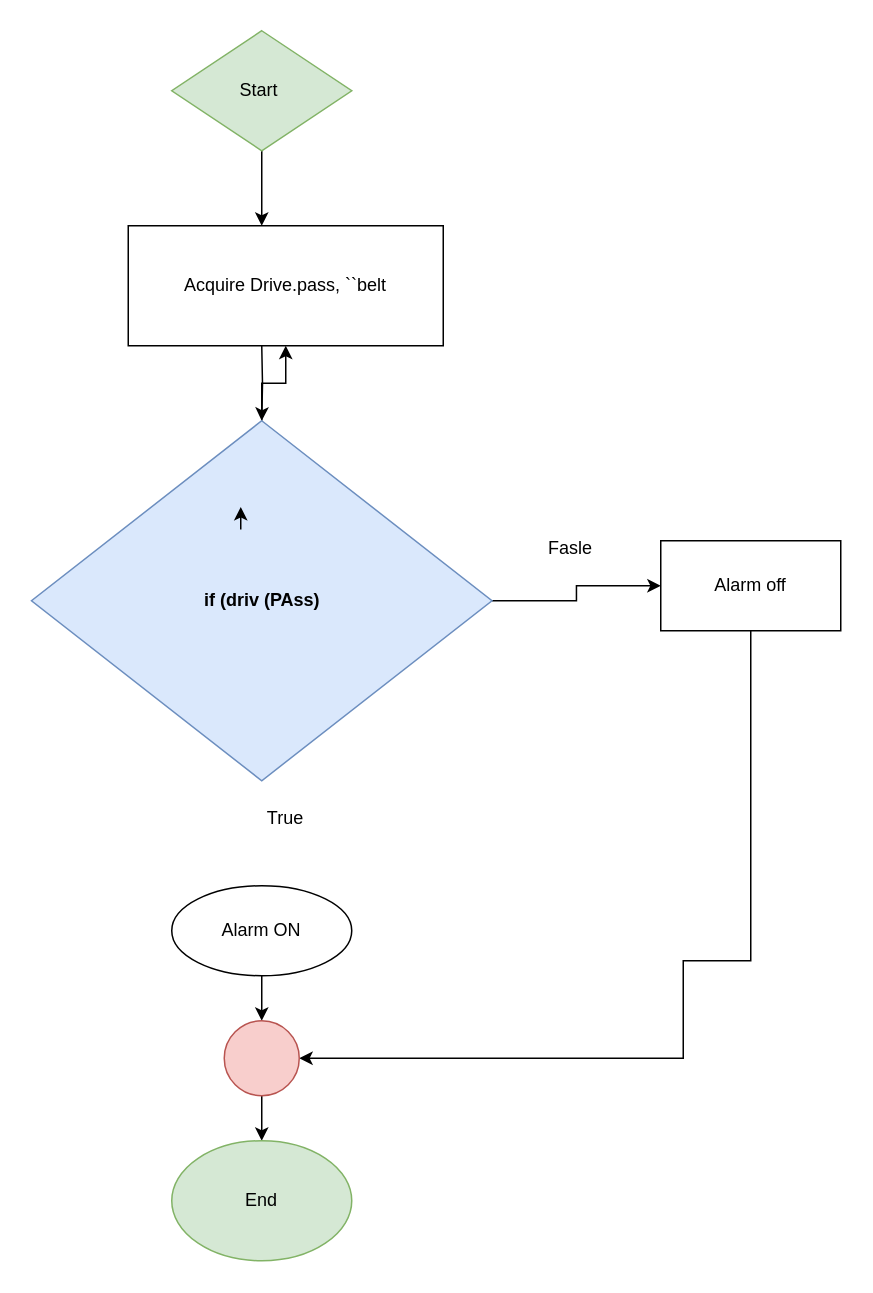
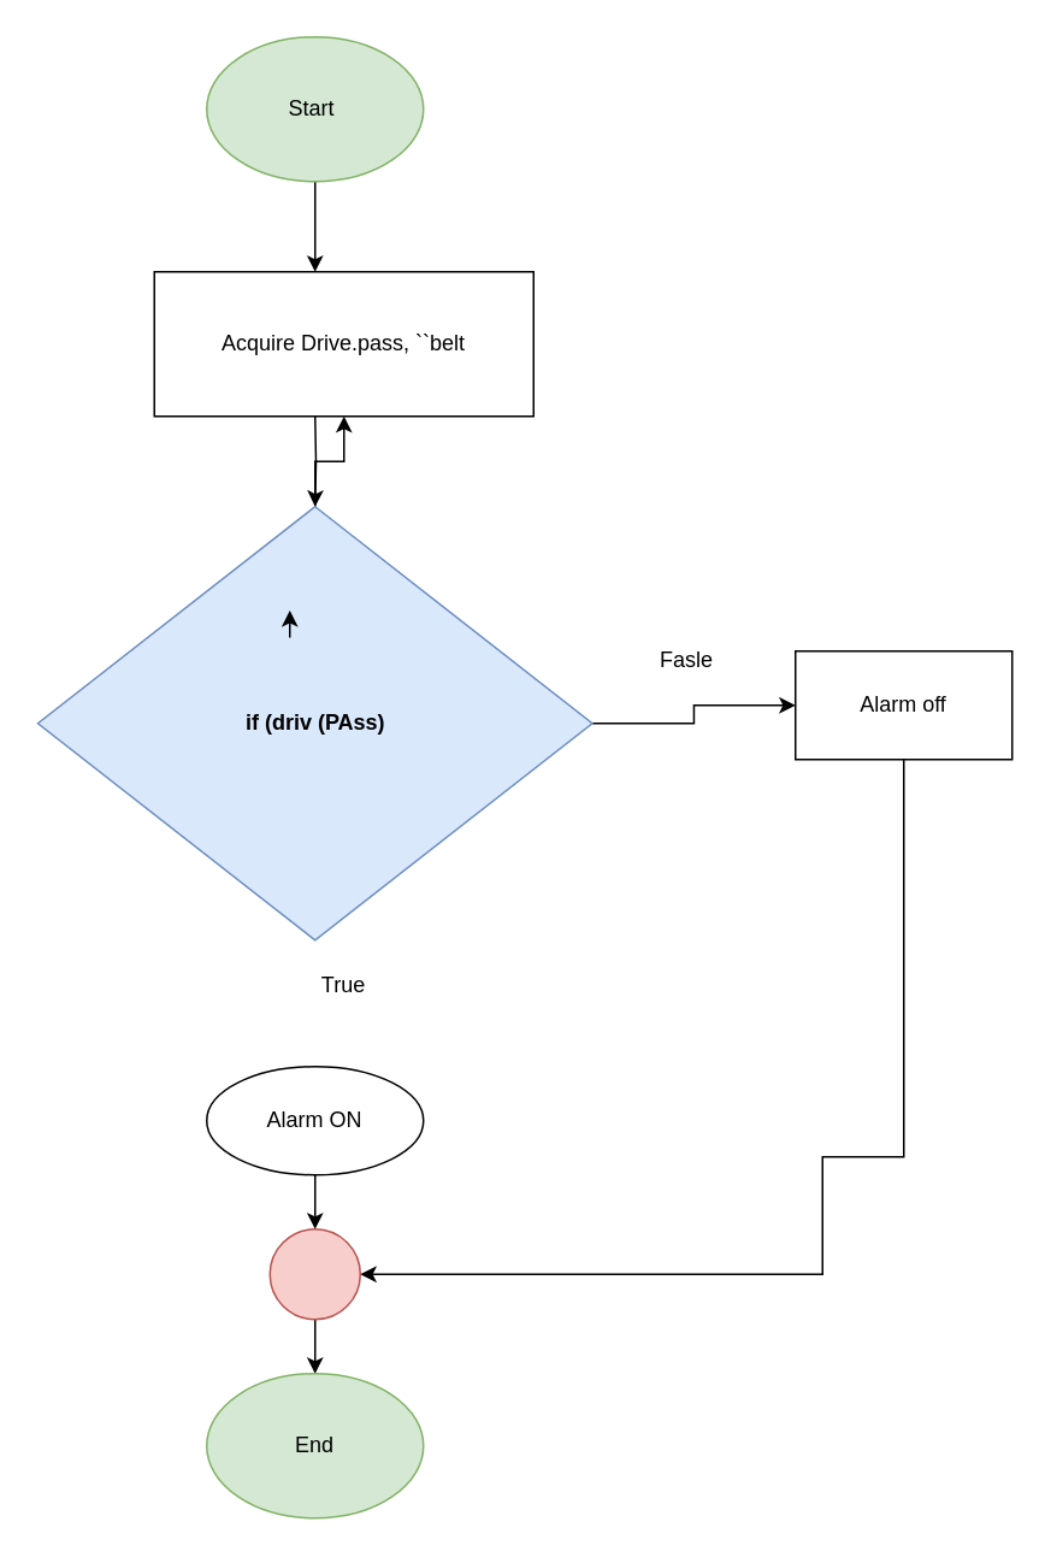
  <mxCell id="0" />
  <mxCell id="1" parent="0" />
  <mxCell id="2" value="" style="edgeStyle=orthogonalEdgeStyle;rounded=0;orthogonalLoop=1;jettySize=auto;html=1;" edge="1" parent="1" source="3"><mxGeometry relative="1" as="geometry"><mxPoint x="174" y="150" as="targetPoint" /></mxGeometry></mxCell>
- <mxCell id="3" value="Start&amp;nbsp;" style="rhombus;whiteSpace=wrap;html=1;fillColor=#d5e8d4;strokeColor=#82b366;" vertex="1" parent="1"><mxGeometry x="114" y="20" width="120" height="80" as="geometry" /></mxCell>
+ <mxCell id="3" value="Start&amp;nbsp;" style="ellipse;whiteSpace=wrap;html=1;fillColor=#d5e8d4;strokeColor=#82b366;" vertex="1" parent="1"><mxGeometry x="114" y="20" width="120" height="80" as="geometry" /></mxCell>
  <mxCell id="4" value="" style="edgeStyle=orthogonalEdgeStyle;rounded=0;orthogonalLoop=1;jettySize=auto;html=1;" edge="1" parent="1" target="7"><mxGeometry relative="1" as="geometry"><mxPoint x="174" y="230" as="sourcePoint" /></mxGeometry></mxCell>
  <mxCell id="5" value="" style="edgeStyle=orthogonalEdgeStyle;rounded=0;orthogonalLoop=1;jettySize=auto;html=1;" edge="1" parent="1" source="7" target="9"><mxGeometry relative="1" as="geometry" /></mxCell>
  <mxCell id="6" value="" style="edgeStyle=orthogonalEdgeStyle;rounded=0;orthogonalLoop=1;jettySize=auto;html=1;" edge="1" parent="1" source="7" target="18"><mxGeometry relative="1" as="geometry" /></mxCell>
  <mxCell id="7" value="if (driv (PAss)" style="rhombus;whiteSpace=wrap;html=1;fontStyle=1;fillColor=#dae8fc;strokeColor=#6c8ebf;" vertex="1" parent="1"><mxGeometry x="20.5" y="280" width="307" height="240" as="geometry" /></mxCell>
  <mxCell id="8" value="" style="edgeStyle=orthogonalEdgeStyle;rounded=0;orthogonalLoop=1;jettySize=auto;html=1;" edge="1" parent="1" source="9" target="15"><mxGeometry relative="1" as="geometry"><Array as="points"><mxPoint x="500" y="640" /><mxPoint x="455" y="640" /></Array></mxGeometry></mxCell>
  <mxCell id="9" value="Alarm off" style="rounded=0;whiteSpace=wrap;html=1;" vertex="1" parent="1"><mxGeometry x="440" y="360" width="120" height="60" as="geometry" /></mxCell>
  <mxCell id="10" value="Fasle" style="text;html=1;align=center;verticalAlign=middle;whiteSpace=wrap;rounded=0;" vertex="1" parent="1"><mxGeometry x="350" y="350" width="60" height="30" as="geometry" /></mxCell>
  <mxCell id="11" style="edgeStyle=orthogonalEdgeStyle;rounded=0;orthogonalLoop=1;jettySize=auto;html=1;exitX=0;exitY=0.75;exitDx=0;exitDy=0;entryX=0;entryY=0.25;entryDx=0;entryDy=0;" edge="1" parent="1"><mxGeometry relative="1" as="geometry"><mxPoint x="160" y="352.5" as="sourcePoint" /><mxPoint x="160" y="337.5" as="targetPoint" /></mxGeometry></mxCell>
  <mxCell id="12" value="" style="edgeStyle=orthogonalEdgeStyle;rounded=0;orthogonalLoop=1;jettySize=auto;html=1;" edge="1" parent="1" source="13" target="15"><mxGeometry relative="1" as="geometry" /></mxCell>
  <mxCell id="13" value="Alarm ON" style="ellipse;whiteSpace=wrap;html=1;" vertex="1" parent="1"><mxGeometry x="114" y="590" width="120" height="60" as="geometry" /></mxCell>
  <mxCell id="14" value="" style="edgeStyle=orthogonalEdgeStyle;rounded=0;orthogonalLoop=1;jettySize=auto;html=1;" edge="1" parent="1" source="15" target="16"><mxGeometry relative="1" as="geometry" /></mxCell>
  <mxCell id="15" value="" style="ellipse;whiteSpace=wrap;html=1;aspect=fixed;fillColor=#f8cecc;strokeColor=#b85450;" vertex="1" parent="1"><mxGeometry x="149" y="680" width="50" height="50" as="geometry" /></mxCell>
  <mxCell id="16" value="End" style="ellipse;whiteSpace=wrap;html=1;fillColor=#d5e8d4;strokeColor=#82b366;" vertex="1" parent="1"><mxGeometry x="114" y="760" width="120" height="80" as="geometry" /></mxCell>
  <mxCell id="17" value="True" style="text;html=1;align=center;verticalAlign=middle;whiteSpace=wrap;rounded=0;" vertex="1" parent="1"><mxGeometry x="160" y="530" width="60" height="30" as="geometry" /></mxCell>
  <mxCell id="18" value="Acquire Drive.pass, ``belt" style="rounded=0;whiteSpace=wrap;html=1;" vertex="1" parent="1"><mxGeometry x="85" y="150" width="210" height="80" as="geometry" /></mxCell>
